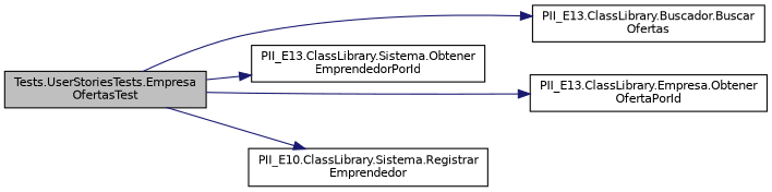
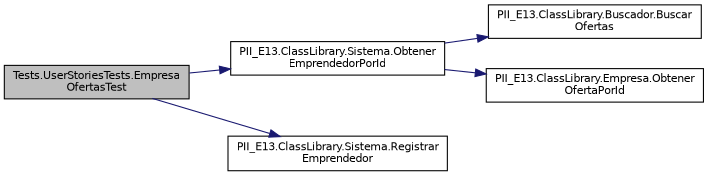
  digraph {
    rankdir=LR
    node [color=black fillcolor=white fontname=Helvetica fontsize=10 shape=record style=filled]
    edge [color=midnightblue fontname=Helvetica fontsize=10 labelfontname=Helvetica labelfontsize=10 style=solid]
    n1 [fillcolor=grey75 fontcolor=black height=0.2 label="Tests.UserStoriesTests.Empresa\lOfertasTest" width=0.4]
    n2 [height=0.2 label="PII_E13.ClassLibrary.Buscador.Buscar\lOfertas" width=0.4]
    n3 [height=0.2 label="PII_E13.ClassLibrary.Sistema.Obtener\lEmprendedorPorId" width=0.4]
    n4 [height=0.2 label="PII_E13.ClassLibrary.Empresa.Obtener\lOfertaPorId" width=0.4]
-   n5 [height=0.2 label="PII_E10.ClassLibrary.Sistema.Registrar\lEmprendedor" width=0.4]
-   n1 -> n2
+   n5 [height=0.2 label="PII_E13.ClassLibrary.Sistema.Registrar\lEmprendedor" width=0.4]
+   n3 -> n2
    n1 -> n3
-   n1 -> n4
+   n3 -> n4
    n1 -> n5
  }
